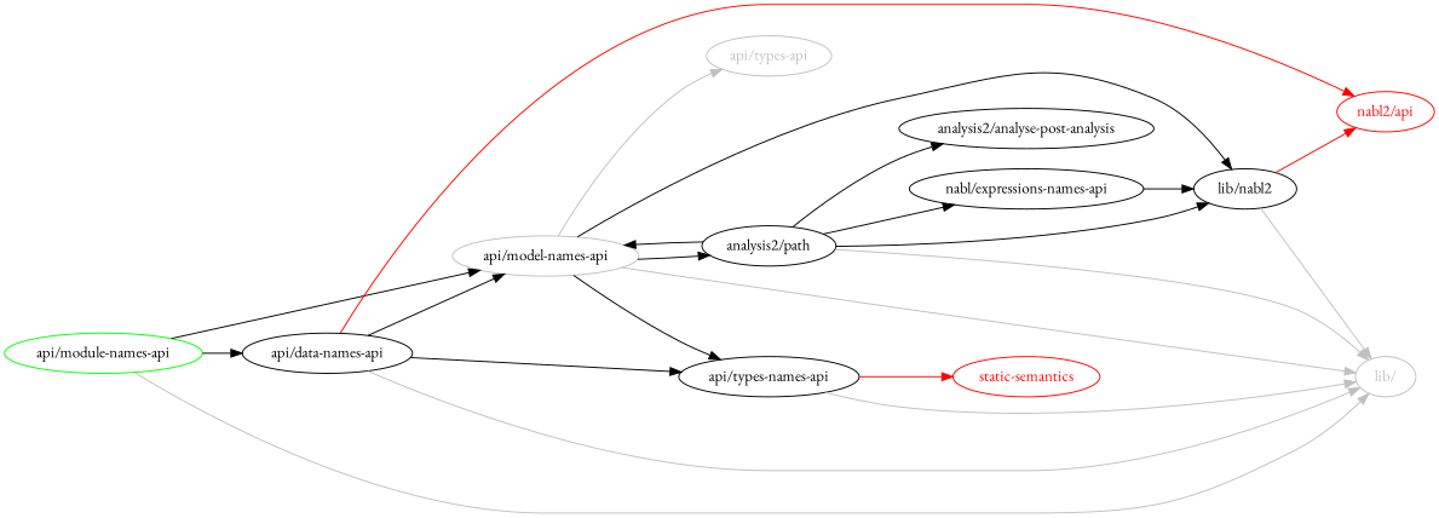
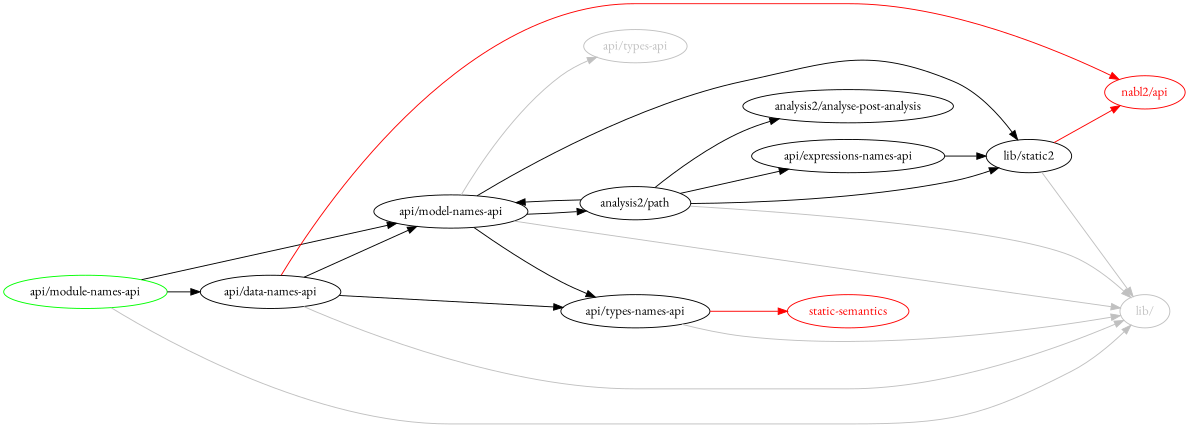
  digraph {
    fontname="EB Garamond"
    rankdir=LR
    node [fontname="EB Garamond"]
    edge [fontname="EB Garamond"]
    "api/module-names-api" [color=green]
    "api/data-names-api"
    "lib/" [color=gray fontcolor=gray]
-   "api/model-names-api" [color=gray]
+   "api/model-names-api"
    "nabl2/api" [color=red fontcolor=red]
    "api/types-names-api"
-   "lib/nabl2"
+   "lib/nabl2" [label="lib/static2"]
    "api/types-api" [color=gray fontcolor=gray]
    "analysis2/path"
    "static-semantics" [color=red fontcolor=red]
    "analysis2/analyse-post-analysis"
-   "api/expressions-names-api" [label="nabl/expressions-names-api"]
+   "api/expressions-names-api"
    "api/module-names-api" -> "api/data-names-api"
    "api/module-names-api" -> "lib/" [color=gray]
    "api/module-names-api" -> "api/model-names-api"
    "api/data-names-api" -> "lib/" [color=gray]
    "api/data-names-api" -> "api/model-names-api"
    "api/data-names-api" -> "nabl2/api" [color=red]
    "api/data-names-api" -> "api/types-names-api"
    "api/model-names-api" -> "lib/" [color=gray]
    "api/model-names-api" -> "api/types-names-api"
    "api/model-names-api" -> "lib/nabl2"
    "api/model-names-api" -> "api/types-api" [color=gray]
    "api/model-names-api" -> "analysis2/path"
    "api/types-names-api" -> "lib/" [color=gray]
    "api/types-names-api" -> "static-semantics" [color=red]
    "lib/nabl2" -> "lib/" [color=gray]
    "lib/nabl2" -> "nabl2/api" [color=red]
    "analysis2/path" -> "lib/" [color=gray]
    "analysis2/path" -> "api/model-names-api"
    "analysis2/path" -> "lib/nabl2"
    "analysis2/path" -> "analysis2/analyse-post-analysis"
    "analysis2/path" -> "api/expressions-names-api"
    "api/expressions-names-api" -> "lib/nabl2"
  }
